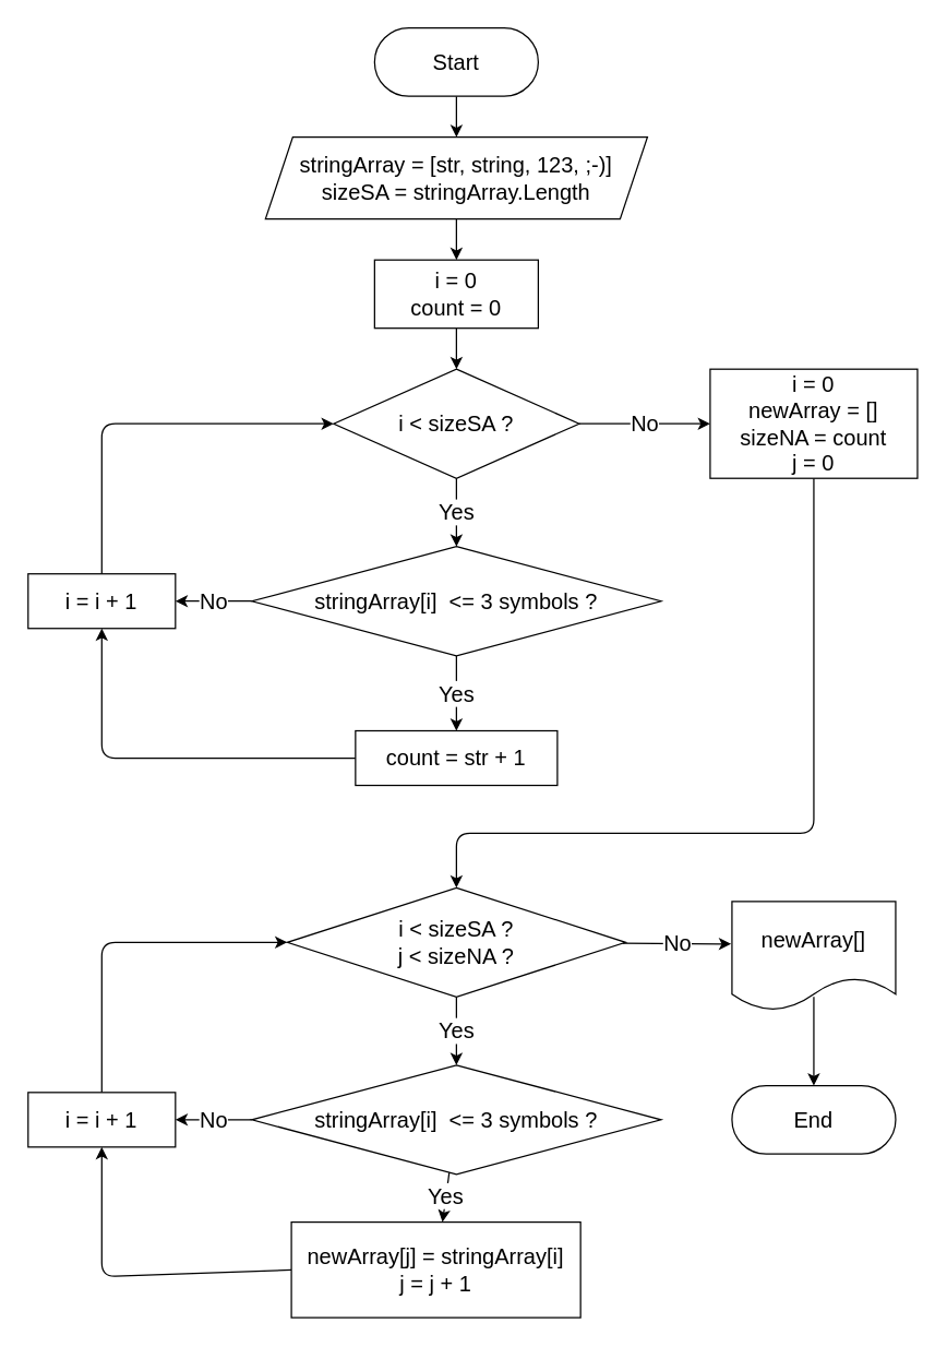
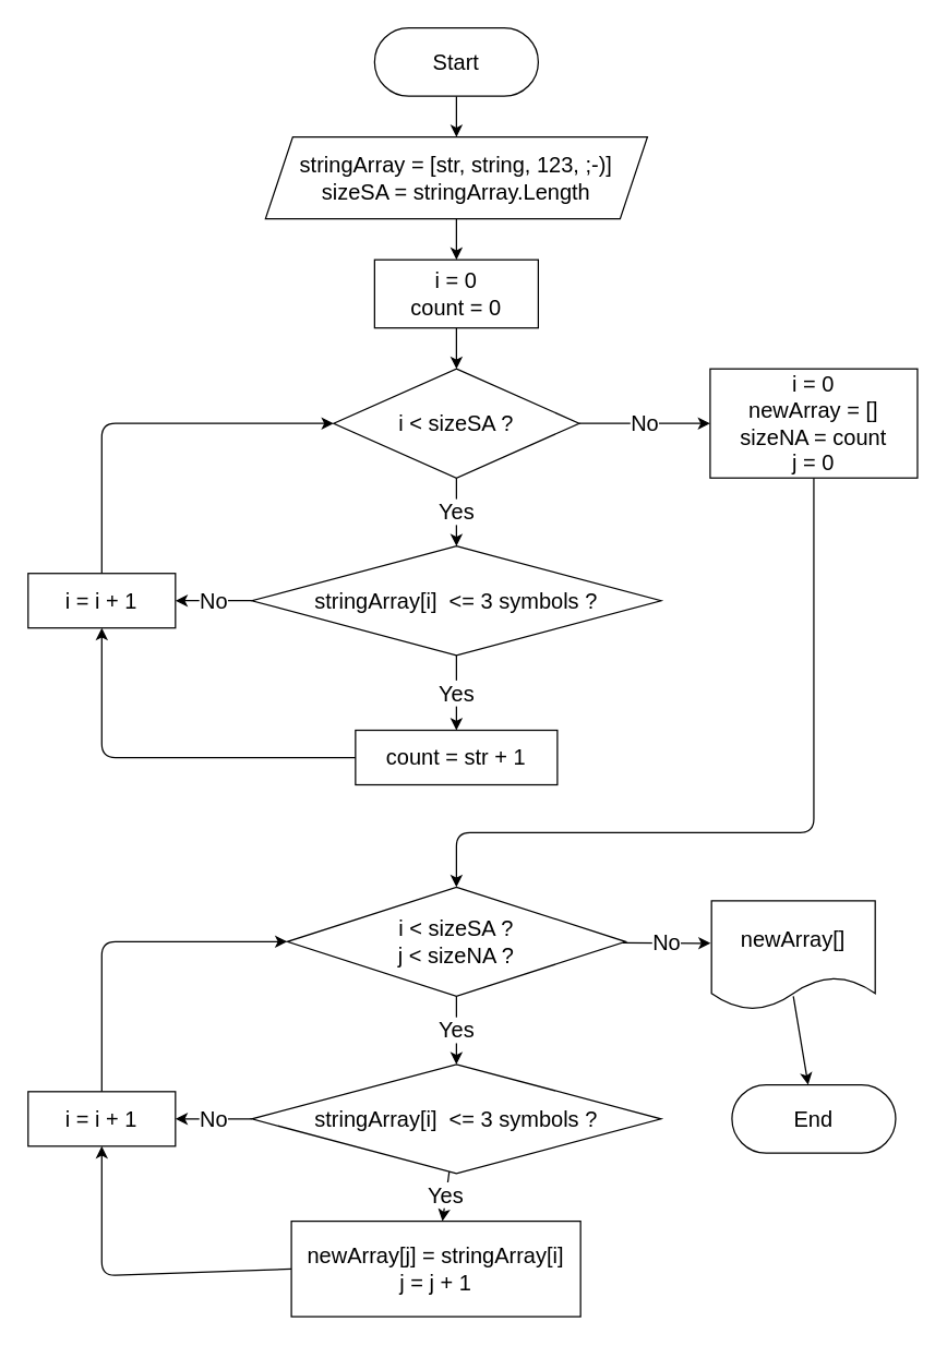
  <mxCell id="0" />
  <mxCell id="1" parent="0" />
  <mxCell id="2" value="" style="edgeStyle=none;html=1;" edge="1" parent="1" source="3" target="5"><mxGeometry relative="1" as="geometry" /></mxCell>
  <mxCell id="3" value="Start" style="rounded=1;whiteSpace=wrap;html=1;arcSize=50;fontSize=16;" parent="1" vertex="1"><mxGeometry x="274" y="20" width="120" height="50" as="geometry" /></mxCell>
  <mxCell id="4" value="" style="edgeStyle=none;html=1;" edge="1" parent="1" source="5" target="7"><mxGeometry relative="1" as="geometry" /></mxCell>
  <mxCell id="5" value="&lt;span style=&quot;font-size: 16px&quot;&gt;stringArray = [str, string, 123, ;-)]&lt;br&gt;sizeSA = stringArray.Length&lt;br&gt;&lt;/span&gt;" style="shape=parallelogram;perimeter=parallelogramPerimeter;whiteSpace=wrap;html=1;fixedSize=1;" vertex="1" parent="1"><mxGeometry x="194" y="100" width="280" height="60" as="geometry" /></mxCell>
  <mxCell id="6" value="" style="edgeStyle=none;html=1;fontSize=16;" edge="1" parent="1" source="7" target="10"><mxGeometry relative="1" as="geometry" /></mxCell>
  <mxCell id="7" value="i = 0&lt;br&gt;count = 0" style="whiteSpace=wrap;html=1;fontSize=16;" vertex="1" parent="1"><mxGeometry x="274" y="190" width="120" height="50" as="geometry" /></mxCell>
  <mxCell id="8" value="Yes" style="edgeStyle=none;html=1;fontSize=16;" edge="1" parent="1" source="10"><mxGeometry relative="1" as="geometry"><mxPoint x="334" y="400" as="targetPoint" /></mxGeometry></mxCell>
  <mxCell id="9" value="No" style="edgeStyle=none;html=1;fontSize=16;" edge="1" parent="1" source="10" target="19"><mxGeometry relative="1" as="geometry" /></mxCell>
  <mxCell id="10" value="i &amp;lt; sizeSA ?" style="rhombus;whiteSpace=wrap;html=1;fontSize=16;" vertex="1" parent="1"><mxGeometry x="244" y="270" width="180" height="80" as="geometry" /></mxCell>
  <mxCell id="11" value="Yes" style="edgeStyle=none;html=1;fontSize=16;" edge="1" parent="1" source="13" target="15"><mxGeometry relative="1" as="geometry" /></mxCell>
  <mxCell id="12" value="No" style="edgeStyle=none;html=1;fontSize=16;" edge="1" parent="1" source="13" target="17"><mxGeometry relative="1" as="geometry" /></mxCell>
  <mxCell id="13" value="stringArray[i]&amp;nbsp; &amp;lt;= 3 symbols ?" style="rhombus;whiteSpace=wrap;html=1;fontSize=16;" vertex="1" parent="1"><mxGeometry x="184" y="400" width="300" height="80" as="geometry" /></mxCell>
  <mxCell id="14" style="edgeStyle=none;html=1;exitX=0;exitY=0.5;exitDx=0;exitDy=0;entryX=0.5;entryY=1;entryDx=0;entryDy=0;fontSize=16;" edge="1" parent="1" source="15" target="17"><mxGeometry relative="1" as="geometry"><Array as="points"><mxPoint x="74" y="555" /></Array></mxGeometry></mxCell>
  <mxCell id="15" value="count = str + 1" style="whiteSpace=wrap;html=1;fontSize=16;" vertex="1" parent="1"><mxGeometry x="260" y="535" width="148" height="40" as="geometry" /></mxCell>
  <mxCell id="16" style="edgeStyle=none;html=1;exitX=0.5;exitY=0;exitDx=0;exitDy=0;entryX=0;entryY=0.5;entryDx=0;entryDy=0;fontSize=16;" edge="1" parent="1" source="17" target="10"><mxGeometry relative="1" as="geometry"><Array as="points"><mxPoint x="74" y="310" /></Array></mxGeometry></mxCell>
  <mxCell id="17" value="i = i + 1" style="whiteSpace=wrap;html=1;fontSize=16;" vertex="1" parent="1"><mxGeometry x="20" y="420" width="108" height="40" as="geometry" /></mxCell>
  <mxCell id="18" style="edgeStyle=none;html=1;exitX=0.5;exitY=1;exitDx=0;exitDy=0;entryX=0.5;entryY=0;entryDx=0;entryDy=0;fontSize=16;" edge="1" parent="1" source="19" target="22"><mxGeometry relative="1" as="geometry"><Array as="points"><mxPoint x="596" y="610" /><mxPoint x="334" y="610" /></Array></mxGeometry></mxCell>
  <mxCell id="19" value="i = 0&lt;br&gt;newArray = []&lt;br&gt;sizeNA = count&lt;br&gt;j = 0" style="whiteSpace=wrap;html=1;fontSize=16;" vertex="1" parent="1"><mxGeometry x="520" y="270" width="152" height="80" as="geometry" /></mxCell>
  <mxCell id="20" value="Yes" style="edgeStyle=none;html=1;fontSize=16;" edge="1" parent="1" source="22"><mxGeometry relative="1" as="geometry"><mxPoint x="334" y="780" as="targetPoint" /></mxGeometry></mxCell>
  <mxCell id="21" value="No" style="edgeStyle=none;html=1;fontSize=16;entryX=-0.005;entryY=0.39;entryDx=0;entryDy=0;entryPerimeter=0;" edge="1" parent="1" source="22" target="31"><mxGeometry relative="1" as="geometry"><mxPoint x="546" y="690" as="targetPoint" /></mxGeometry></mxCell>
  <mxCell id="22" value="i &amp;lt; sizeSA ?&lt;br&gt;j &amp;lt; sizeNA ?" style="rhombus;whiteSpace=wrap;html=1;fontSize=16;" vertex="1" parent="1"><mxGeometry x="210" y="650" width="248" height="80" as="geometry" /></mxCell>
  <mxCell id="23" value="Yes" style="edgeStyle=none;html=1;fontSize=16;" edge="1" parent="1" source="25" target="27"><mxGeometry relative="1" as="geometry" /></mxCell>
  <mxCell id="24" value="No" style="edgeStyle=none;html=1;fontSize=16;" edge="1" parent="1" source="25" target="29"><mxGeometry relative="1" as="geometry" /></mxCell>
  <mxCell id="25" value="stringArray[i]&amp;nbsp; &amp;lt;= 3 symbols ?" style="rhombus;whiteSpace=wrap;html=1;fontSize=16;" vertex="1" parent="1"><mxGeometry x="184" y="780" width="300" height="80" as="geometry" /></mxCell>
  <mxCell id="26" style="edgeStyle=none;html=1;exitX=0;exitY=0.5;exitDx=0;exitDy=0;entryX=0.5;entryY=1;entryDx=0;entryDy=0;fontSize=16;" edge="1" parent="1" source="27" target="29"><mxGeometry relative="1" as="geometry"><Array as="points"><mxPoint x="74" y="935" /></Array></mxGeometry></mxCell>
  <mxCell id="27" value="newArray[j] = stringArray[i]&lt;br&gt;j = j + 1" style="whiteSpace=wrap;html=1;fontSize=16;" vertex="1" parent="1"><mxGeometry x="213" y="895" width="212" height="70" as="geometry" /></mxCell>
  <mxCell id="28" style="edgeStyle=none;html=1;exitX=0.5;exitY=0;exitDx=0;exitDy=0;entryX=0;entryY=0.5;entryDx=0;entryDy=0;fontSize=16;" edge="1" parent="1" source="29" target="22"><mxGeometry relative="1" as="geometry"><Array as="points"><mxPoint x="74" y="690" /></Array></mxGeometry></mxCell>
  <mxCell id="29" value="i = i + 1" style="whiteSpace=wrap;html=1;fontSize=16;" vertex="1" parent="1"><mxGeometry x="20" y="800" width="108" height="40" as="geometry" /></mxCell>
  <mxCell id="30" value="" style="edgeStyle=none;html=1;fontSize=16;exitX=0.5;exitY=0.875;exitDx=0;exitDy=0;exitPerimeter=0;" edge="1" parent="1" source="31" target="32"><mxGeometry relative="1" as="geometry" /></mxCell>
- <mxCell id="31" value="newArray[]" style="shape=document;whiteSpace=wrap;html=1;boundedLbl=1;fontSize=16;" vertex="1" parent="1"><mxGeometry x="536" y="660" width="120" height="80" as="geometry" /></mxCell>
+ <mxCell id="31" value="newArray[]" style="shape=document;whiteSpace=wrap;html=1;boundedLbl=1;fontSize=16;" vertex="1" parent="1"><mxGeometry x="521" y="660" width="120" height="80" as="geometry" /></mxCell>
  <mxCell id="32" value="End" style="rounded=1;whiteSpace=wrap;html=1;arcSize=50;fontSize=16;" vertex="1" parent="1"><mxGeometry x="536" y="795" width="120" height="50" as="geometry" /></mxCell>
